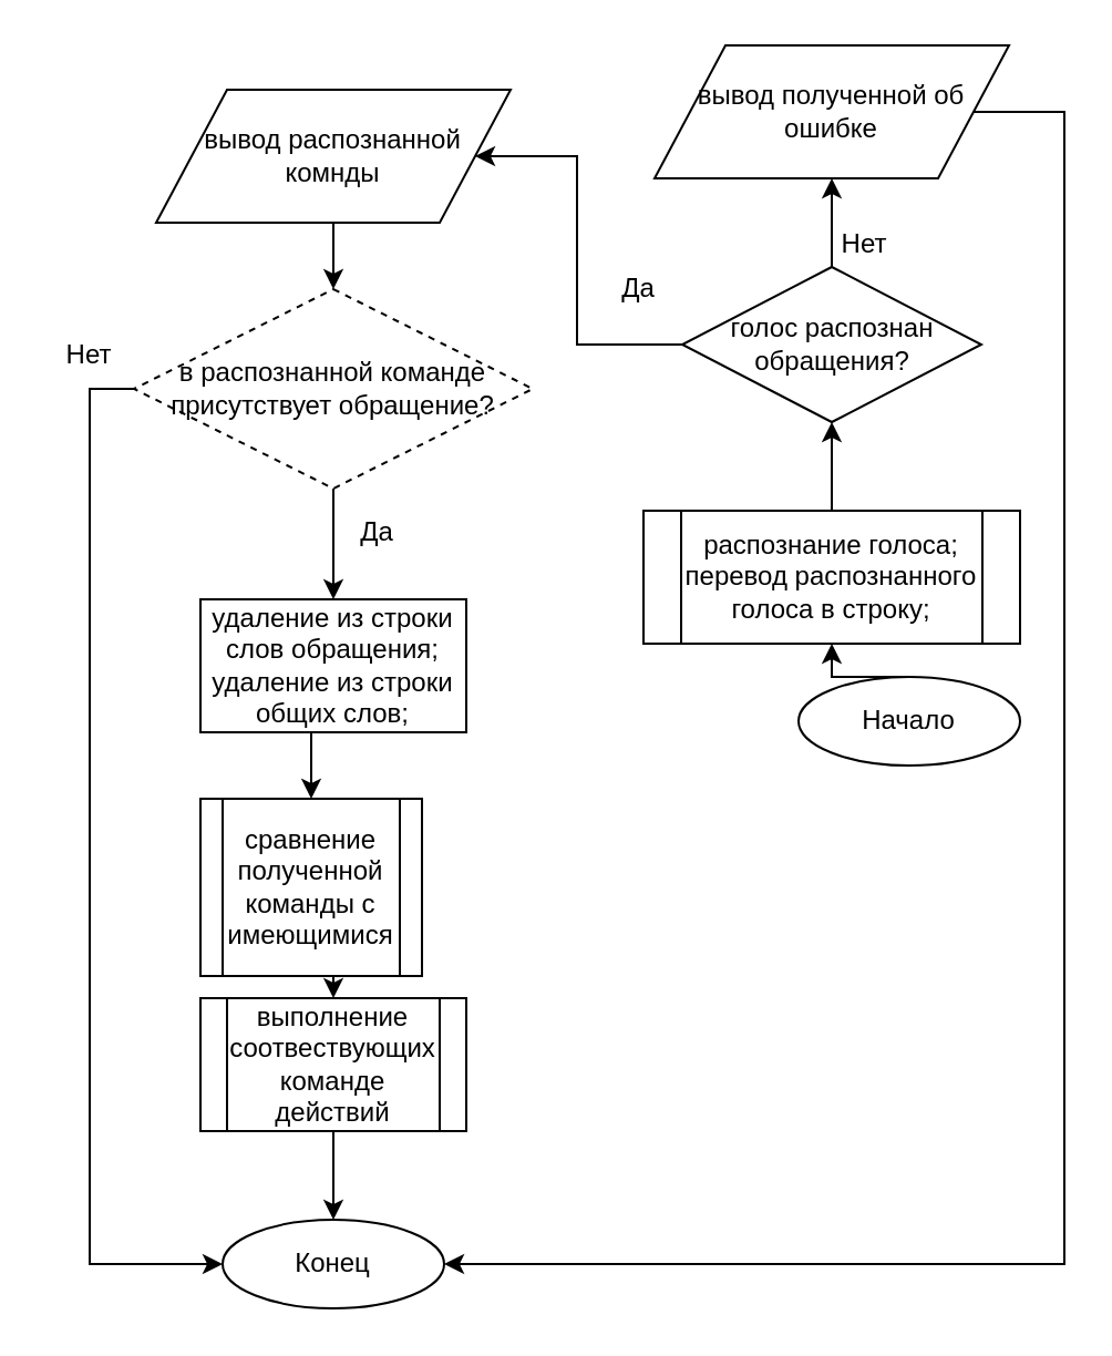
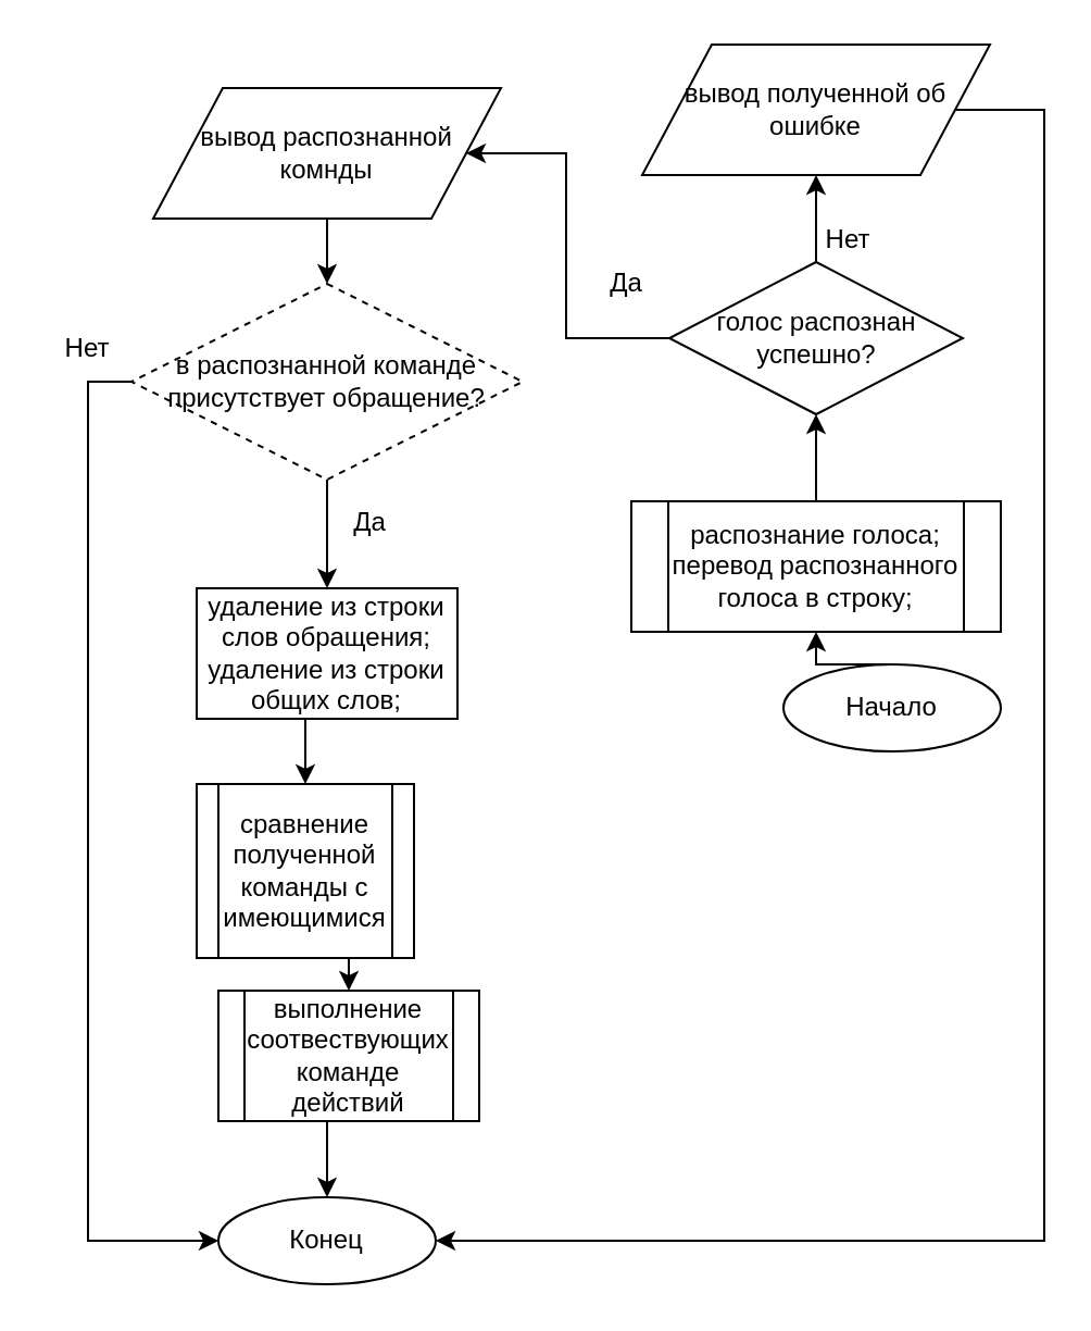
  <mxCell id="0" />
  <mxCell id="1" parent="0" />
  <mxCell id="2" style="edgeStyle=orthogonalEdgeStyle;rounded=0;orthogonalLoop=1;jettySize=auto;html=1;exitX=0.5;exitY=0;exitDx=0;exitDy=0;entryX=0.5;entryY=1;entryDx=0;entryDy=0;" parent="1" source="3" target="5" edge="1"><mxGeometry relative="1" as="geometry" /></mxCell>
  <mxCell id="3" value="Начало" style="ellipse;whiteSpace=wrap;html=1;" parent="1" vertex="1"><mxGeometry x="360" y="305" width="100" height="40" as="geometry" /></mxCell>
  <mxCell id="4" style="edgeStyle=orthogonalEdgeStyle;rounded=0;orthogonalLoop=1;jettySize=auto;html=1;exitX=0.5;exitY=0;exitDx=0;exitDy=0;entryX=0.5;entryY=1;entryDx=0;entryDy=0;" parent="1" source="5" target="22" edge="1"><mxGeometry relative="1" as="geometry" /></mxCell>
  <mxCell id="5" value="распознание голоса;&lt;br&gt;перевод распознанного голоса в строку;" style="shape=process;whiteSpace=wrap;html=1;backgroundOutline=1;" parent="1" vertex="1"><mxGeometry x="290" y="230" width="170" height="60" as="geometry" /></mxCell>
  <mxCell id="6" style="edgeStyle=orthogonalEdgeStyle;rounded=0;orthogonalLoop=1;jettySize=auto;html=1;exitX=0.5;exitY=1;exitDx=0;exitDy=0;entryX=0.5;entryY=0;entryDx=0;entryDy=0;" parent="1" source="7" target="10" edge="1"><mxGeometry relative="1" as="geometry" /></mxCell>
  <mxCell id="7" value="вывод распознанной комнды" style="shape=parallelogram;perimeter=parallelogramPerimeter;whiteSpace=wrap;html=1;" parent="1" vertex="1"><mxGeometry x="70" y="40" width="160" height="60" as="geometry" /></mxCell>
  <mxCell id="8" style="edgeStyle=orthogonalEdgeStyle;rounded=0;orthogonalLoop=1;jettySize=auto;html=1;exitX=0.5;exitY=1;exitDx=0;exitDy=0;" parent="1" source="10" target="14" edge="1"><mxGeometry relative="1" as="geometry" /></mxCell>
  <mxCell id="9" style="edgeStyle=orthogonalEdgeStyle;rounded=0;orthogonalLoop=1;jettySize=auto;html=1;exitX=0;exitY=0.5;exitDx=0;exitDy=0;entryX=0;entryY=0.5;entryDx=0;entryDy=0;" parent="1" source="10" target="19" edge="1"><mxGeometry relative="1" as="geometry" /></mxCell>
  <mxCell id="10" value="в распознанной команде присутствует обращение?" style="rhombus;whiteSpace=wrap;html=1;dashed=1;" parent="1" vertex="1"><mxGeometry x="60" y="130" width="180" height="90" as="geometry" /></mxCell>
  <mxCell id="11" value="Да&lt;br&gt;" style="text;html=1;strokeColor=none;fillColor=none;align=center;verticalAlign=middle;whiteSpace=wrap;rounded=0;" parent="1" vertex="1"><mxGeometry x="150" y="230" width="40" height="20" as="geometry" /></mxCell>
  <mxCell id="12" value="Нет" style="text;html=1;strokeColor=none;fillColor=none;align=center;verticalAlign=middle;whiteSpace=wrap;rounded=0;" parent="1" vertex="1"><mxGeometry x="20" y="150" width="40" height="20" as="geometry" /></mxCell>
  <mxCell id="13" style="edgeStyle=orthogonalEdgeStyle;rounded=0;orthogonalLoop=1;jettySize=auto;html=1;exitX=0.5;exitY=1;exitDx=0;exitDy=0;entryX=0.5;entryY=0;entryDx=0;entryDy=0;" parent="1" source="14" target="16" edge="1"><mxGeometry relative="1" as="geometry" /></mxCell>
  <mxCell id="14" value="удаление из строки слов обращения;&lt;br&gt;удаление из строки общих слов;" style="rounded=0;whiteSpace=wrap;html=1;" parent="1" vertex="1"><mxGeometry x="90" y="270" width="120" height="60" as="geometry" /></mxCell>
  <mxCell id="15" style="edgeStyle=orthogonalEdgeStyle;rounded=0;orthogonalLoop=1;jettySize=auto;html=1;exitX=0.5;exitY=1;exitDx=0;exitDy=0;entryX=0.5;entryY=0;entryDx=0;entryDy=0;" parent="1" source="16" target="18" edge="1"><mxGeometry relative="1" as="geometry" /></mxCell>
  <mxCell id="16" value="сравнение полученной команды с имеющимися" style="shape=process;whiteSpace=wrap;html=1;backgroundOutline=1;" parent="1" vertex="1"><mxGeometry x="90" y="360" width="100" height="80" as="geometry" /></mxCell>
  <mxCell id="17" style="edgeStyle=orthogonalEdgeStyle;rounded=0;orthogonalLoop=1;jettySize=auto;html=1;exitX=0.5;exitY=1;exitDx=0;exitDy=0;" parent="1" source="18" edge="1"><mxGeometry relative="1" as="geometry"><mxPoint x="150" y="550" as="targetPoint" /></mxGeometry></mxCell>
- <mxCell id="18" value="выполнение соотвествующих команде действий" style="shape=process;whiteSpace=wrap;html=1;backgroundOutline=1;" parent="1" vertex="1"><mxGeometry x="90" y="450" width="120" height="60" as="geometry" /></mxCell>
+ <mxCell id="18" value="выполнение соотвествующих команде действий" style="shape=process;whiteSpace=wrap;html=1;backgroundOutline=1;" parent="1" vertex="1"><mxGeometry x="100" y="455" width="120" height="60" as="geometry" /></mxCell>
  <mxCell id="19" value="Конец" style="ellipse;whiteSpace=wrap;html=1;" parent="1" vertex="1"><mxGeometry x="100" y="550" width="100" height="40" as="geometry" /></mxCell>
  <mxCell id="20" style="edgeStyle=orthogonalEdgeStyle;rounded=0;orthogonalLoop=1;jettySize=auto;html=1;exitX=0;exitY=0.5;exitDx=0;exitDy=0;entryX=1;entryY=0.5;entryDx=0;entryDy=0;" parent="1" source="22" target="7" edge="1"><mxGeometry relative="1" as="geometry"><Array as="points"><mxPoint x="260" y="155" /><mxPoint x="260" y="70" /></Array></mxGeometry></mxCell>
  <mxCell id="21" style="edgeStyle=orthogonalEdgeStyle;rounded=0;orthogonalLoop=1;jettySize=auto;html=1;exitX=0.5;exitY=0;exitDx=0;exitDy=0;entryX=0.5;entryY=1;entryDx=0;entryDy=0;" parent="1" source="22" target="25" edge="1"><mxGeometry relative="1" as="geometry" /></mxCell>
- <mxCell id="22" value="голос распознан обращения?" style="rhombus;whiteSpace=wrap;html=1;" parent="1" vertex="1"><mxGeometry x="307.5" y="120" width="135" height="70" as="geometry" /></mxCell>
+ <mxCell id="22" value="голос распознан успешно?" style="rhombus;whiteSpace=wrap;html=1;" parent="1" vertex="1"><mxGeometry x="307.5" y="120" width="135" height="70" as="geometry" /></mxCell>
  <mxCell id="23" value="Да&lt;br&gt;" style="text;html=1;strokeColor=none;fillColor=none;align=center;verticalAlign=middle;whiteSpace=wrap;rounded=0;" parent="1" vertex="1"><mxGeometry x="267.5" y="120" width="40" height="20" as="geometry" /></mxCell>
  <mxCell id="24" style="edgeStyle=orthogonalEdgeStyle;rounded=0;orthogonalLoop=1;jettySize=auto;html=1;exitX=1;exitY=0.5;exitDx=0;exitDy=0;entryX=1;entryY=0.5;entryDx=0;entryDy=0;" parent="1" source="25" target="19" edge="1"><mxGeometry relative="1" as="geometry"><Array as="points"><mxPoint x="480" y="50" /><mxPoint x="480" y="570" /></Array></mxGeometry></mxCell>
  <mxCell id="25" value="вывод полученной об ошибке" style="shape=parallelogram;perimeter=parallelogramPerimeter;whiteSpace=wrap;html=1;" parent="1" vertex="1"><mxGeometry x="295" y="20" width="160" height="60" as="geometry" /></mxCell>
  <mxCell id="26" value="Нет" style="text;html=1;strokeColor=none;fillColor=none;align=center;verticalAlign=middle;whiteSpace=wrap;rounded=0;" parent="1" vertex="1"><mxGeometry x="370" y="100" width="40" height="20" as="geometry" /></mxCell>
